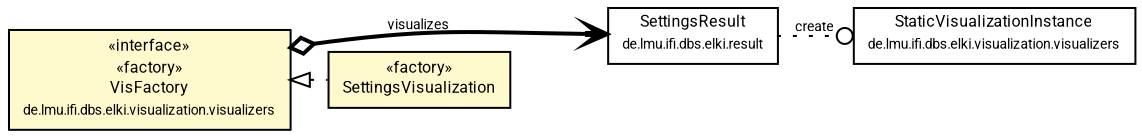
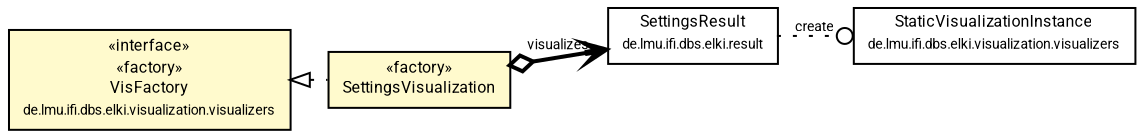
  digraph {
    nodesep=0.15
    rankdir=LR
    ranksep=0.25
    node [fontcolor=black fontname=Roboto fontsize=8 margin=0 shape=plaintext]
    edge [color=black fontname=Roboto fontsize=7 labelfontname=Roboto labelfontsize=7 style=dotted]
    n1 [height=0 label=<<table title="de.lmu.ifi.dbs.elki.result.SettingsResult" border="0" cellborder="1" cellspacing="0" cellpadding="2" href="../../../result/SettingsResult.html" target="_parent"> 		<tr><td><table border="0" cellspacing="0" cellpadding="1"> 		<tr><td align="center" balign="center"> <font face="Roboto">SettingsResult</font> </td></tr> 		<tr><td align="center" balign="center"> <font face="Roboto" point-size="7.0">de.lmu.ifi.dbs.elki.result</font> </td></tr> 		</table></td></tr> 		</table>> width=0]
    n2 [height=0 label=<<table title="de.lmu.ifi.dbs.elki.visualization.visualizers.StaticVisualizationInstance" border="0" cellborder="1" cellspacing="0" cellpadding="2" href="../StaticVisualizationInstance.html" target="_parent"> 		<tr><td><table border="0" cellspacing="0" cellpadding="1"> 		<tr><td align="center" balign="center"> <font face="Roboto">StaticVisualizationInstance</font> </td></tr> 		<tr><td align="center" balign="center"> <font face="Roboto" point-size="7.0">de.lmu.ifi.dbs.elki.visualization.visualizers</font> </td></tr> 		</table></td></tr> 		</table>> width=0]
    n3 [height=0 label=<<table title="de.lmu.ifi.dbs.elki.visualization.visualizers.VisFactory" border="0" cellborder="1" cellspacing="0" cellpadding="2" bgcolor="LemonChiffon" href="../VisFactory.html" target="_parent"> 		<tr><td><table border="0" cellspacing="0" cellpadding="1"> 		<tr><td align="center" balign="center"> &#171;interface&#187; </td></tr> 		<tr><td align="center" balign="center"> &#171;factory&#187; </td></tr> 		<tr><td align="center" balign="center"> <font face="Roboto">VisFactory</font> </td></tr> 		<tr><td align="center" balign="center"> <font face="Roboto" point-size="7.0">de.lmu.ifi.dbs.elki.visualization.visualizers</font> </td></tr> 		</table></td></tr> 		</table>> width=0]
    n4 [height=0 label=<<table title="de.lmu.ifi.dbs.elki.visualization.visualizers.visunproj.SettingsVisualization" border="0" cellborder="1" cellspacing="0" cellpadding="2" bgcolor="lemonChiffon" href="SettingsVisualization.html" target="_parent"> 		<tr><td><table border="0" cellspacing="0" cellpadding="1"> 		<tr><td align="center" balign="center"> &#171;factory&#187; </td></tr> 		<tr><td align="center" balign="center"> <font face="Roboto">SettingsVisualization</font> </td></tr> 		</table></td></tr> 		</table>> width=0]
    n1 -> n2 [arrowhead=odot label=create weight=1]
    n3 -> n4 [arrowtail=empty dir=back weight=9]
-   n3 -> n1 [arrowhead=open arrowtail=ediamond dir=both label=visualizes style=bold weight=3]
+   n4 -> n1 [arrowhead=open arrowtail=ediamond dir=both label=visualizes style=bold weight=3]
  }
